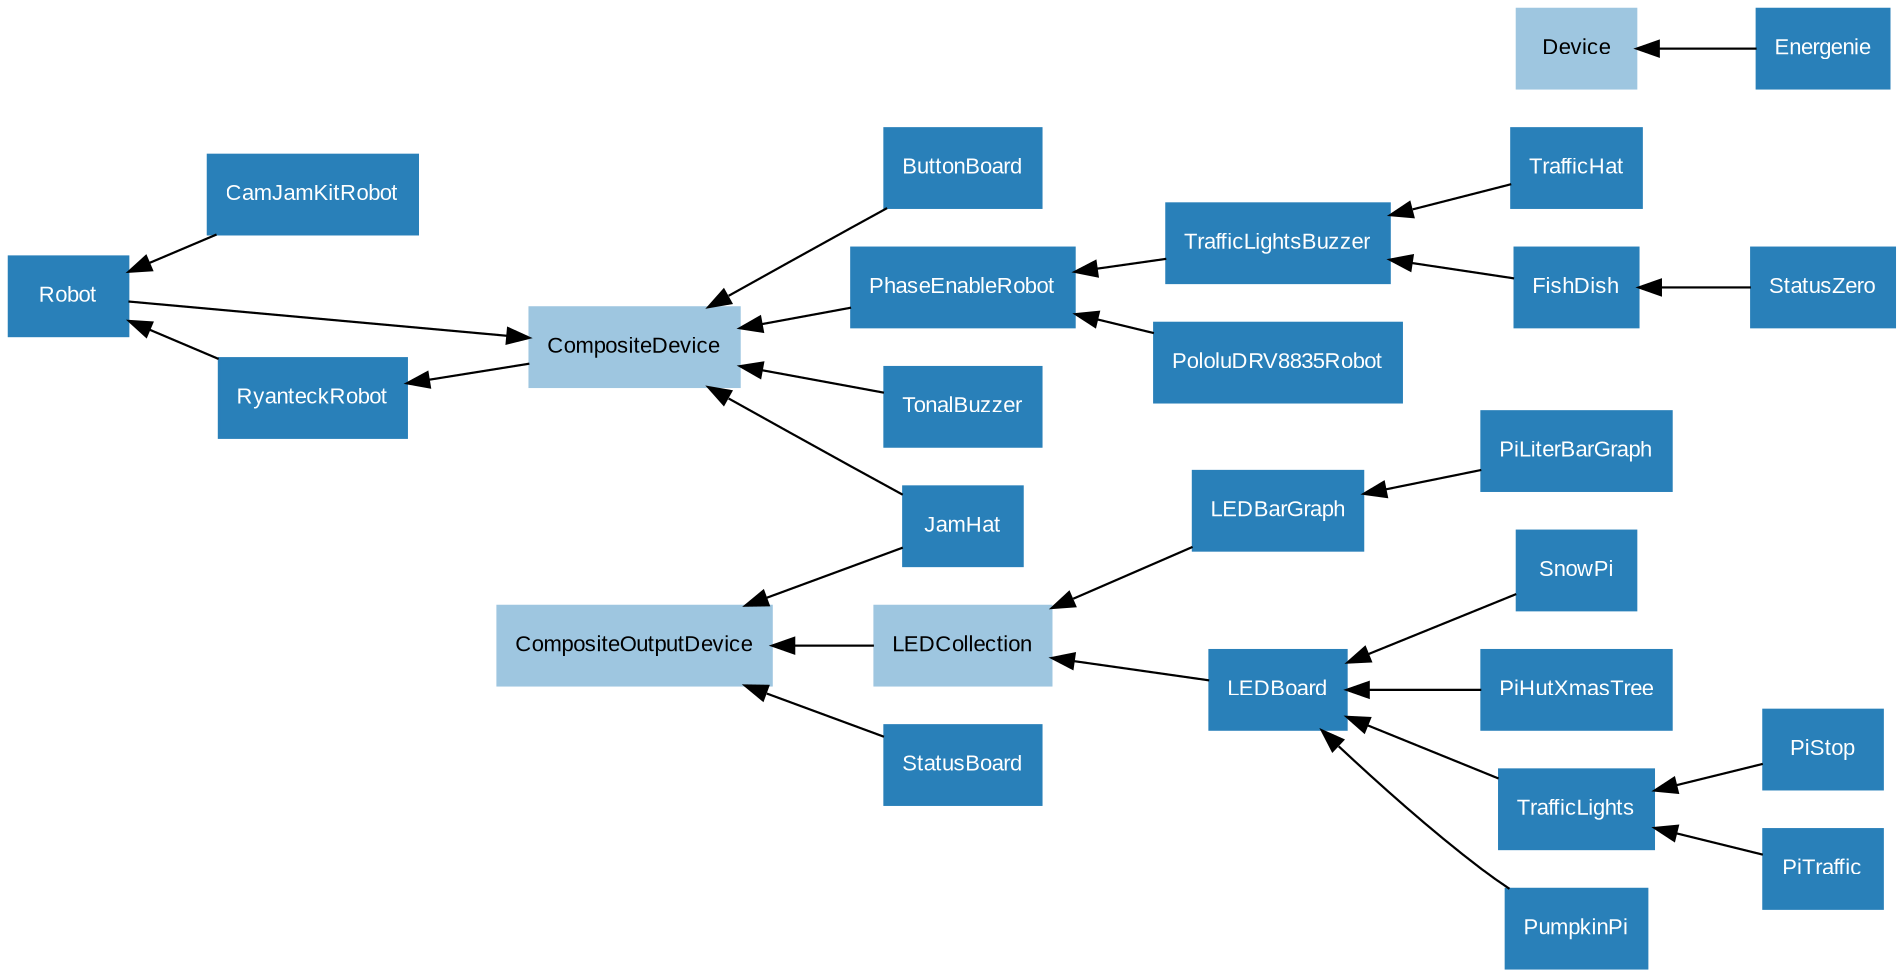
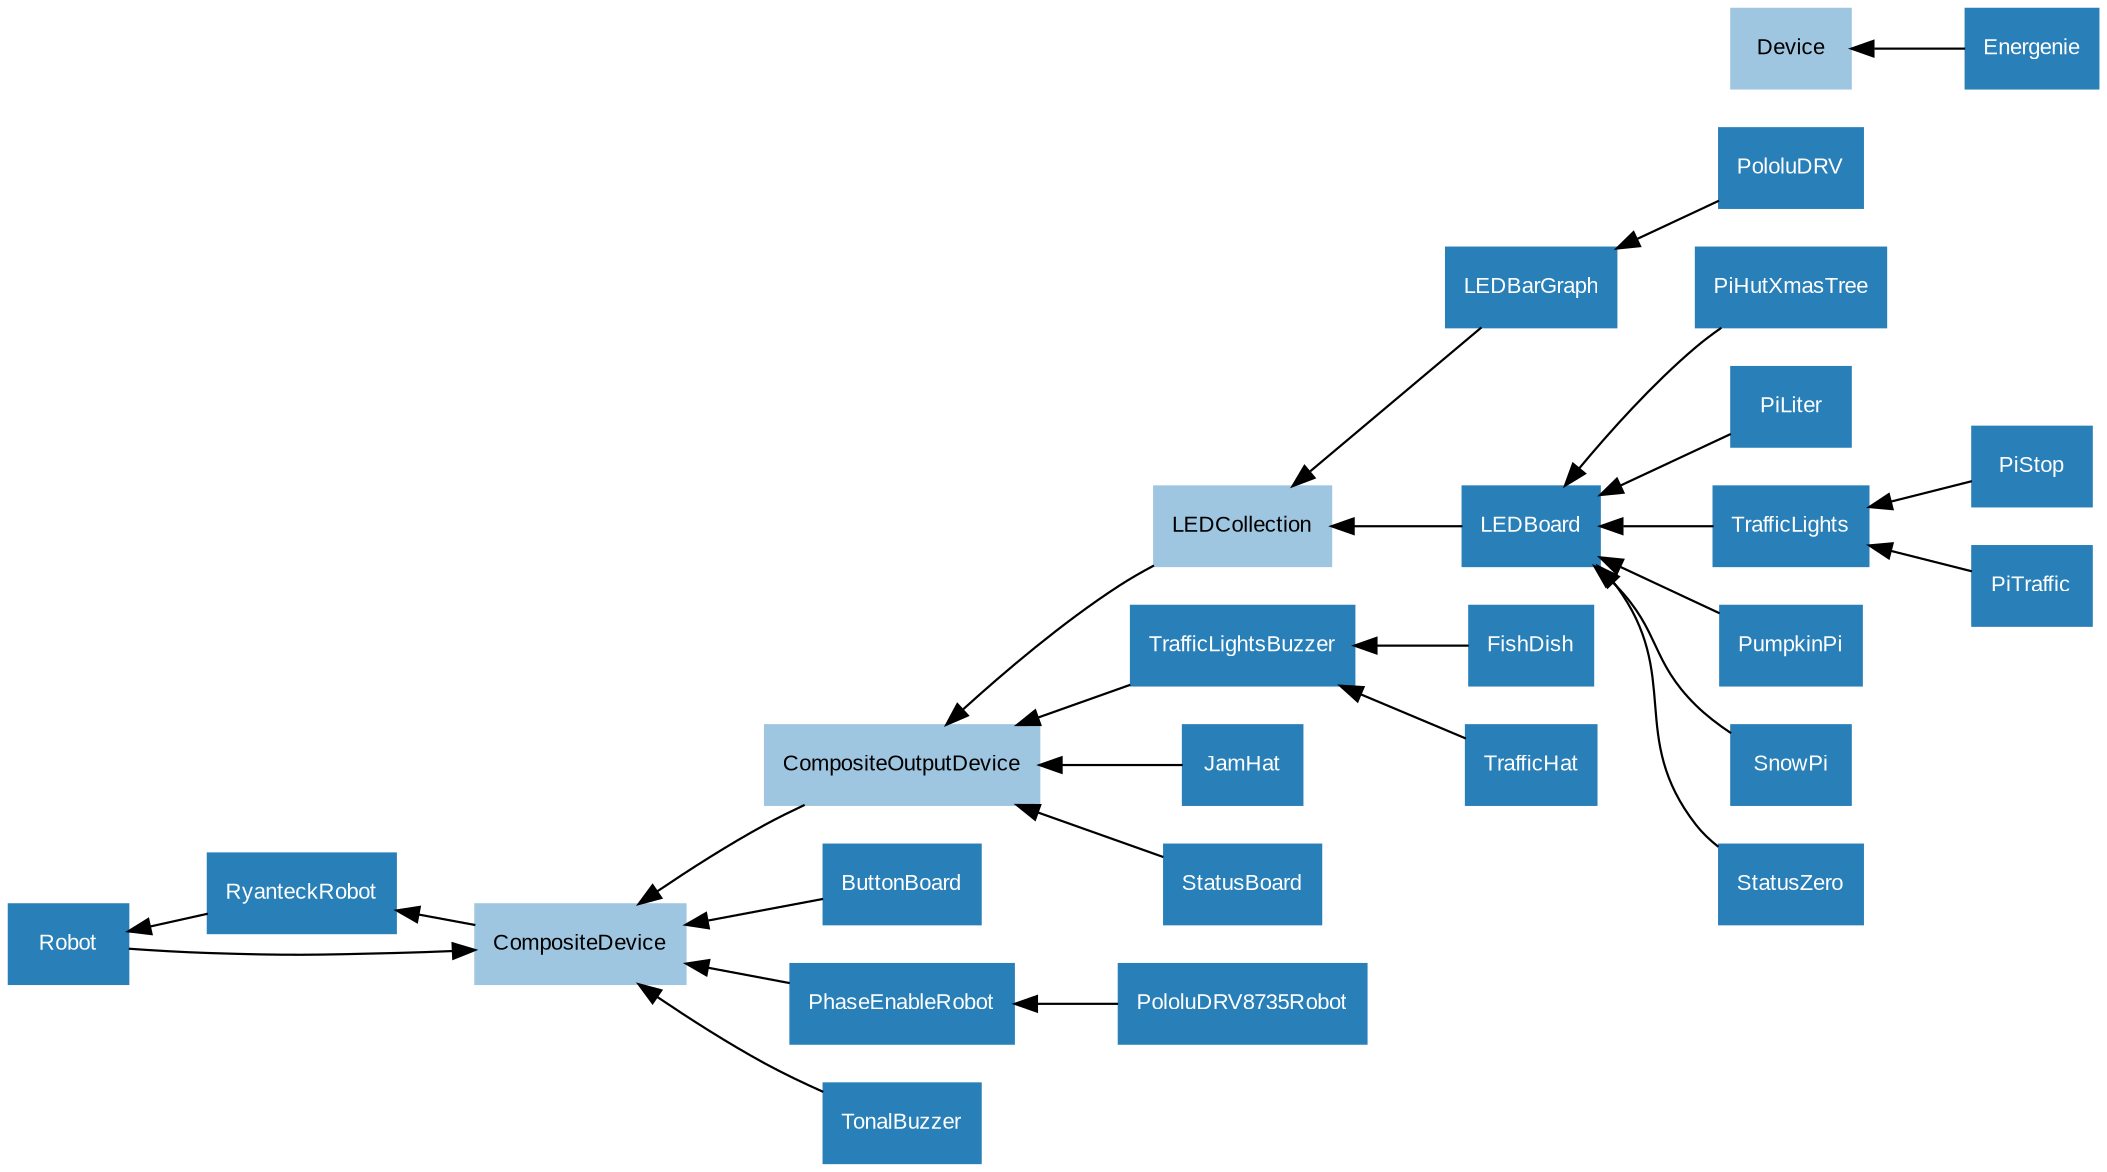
  digraph {
    rankdir=RL
    node [color="#2980b9" fontcolor="#ffffff" fontname=Arial fontsize=10 shape=rect style=filled]
    CompositeDevice [color="#9ec6e0" fontcolor="#000000"]
    RyanteckRobot
    Device [color="#9ec6e0" fontcolor="#000000"]
    CompositeOutputDevice [color="#9ec6e0" fontcolor="#000000"]
    LEDCollection [color="#9ec6e0" fontcolor="#000000"]
    ButtonBoard
-   CamJamKitRobot
    Robot
    Energenie
    FishDish
    TrafficLightsBuzzer
    JamHat
    LEDBarGraph
    LEDBoard
    PhaseEnableRobot
    PiHutXmasTree
-   PiLiterBarGraph
+   PiLiter
+   PiLiterBarGraph [label=PololuDRV]
    PiStop
    TrafficLights
    PiTraffic
-   PololuDRV8835Robot
+   PololuDRV8835Robot [label=PololuDRV8735Robot]
    PumpkinPi
    SnowPi
    StatusBoard
    StatusZero
    TonalBuzzer
    TrafficHat
    CompositeDevice -> RyanteckRobot
    RyanteckRobot -> Robot
-   JamHat -> CompositeDevice
+   CompositeOutputDevice -> CompositeDevice
    LEDCollection -> CompositeOutputDevice
    ButtonBoard -> CompositeDevice
-   CamJamKitRobot -> Robot
    Robot -> CompositeDevice
    Energenie -> Device
    FishDish -> TrafficLightsBuzzer
-   TrafficLightsBuzzer -> PhaseEnableRobot
+   TrafficLightsBuzzer -> CompositeOutputDevice
    JamHat -> CompositeOutputDevice
    LEDBarGraph -> LEDCollection
    LEDBoard -> LEDCollection
    PhaseEnableRobot -> CompositeDevice
    PiHutXmasTree -> LEDBoard
+   PiLiter -> LEDBoard
    PiLiterBarGraph -> LEDBarGraph
    PiStop -> TrafficLights
    TrafficLights -> LEDBoard
    PiTraffic -> TrafficLights
    PololuDRV8835Robot -> PhaseEnableRobot
    PumpkinPi -> LEDBoard
    SnowPi -> LEDBoard
    StatusBoard -> CompositeOutputDevice
-   StatusZero -> FishDish
+   StatusZero -> LEDBoard
    TonalBuzzer -> CompositeDevice
    TrafficHat -> TrafficLightsBuzzer
  }
